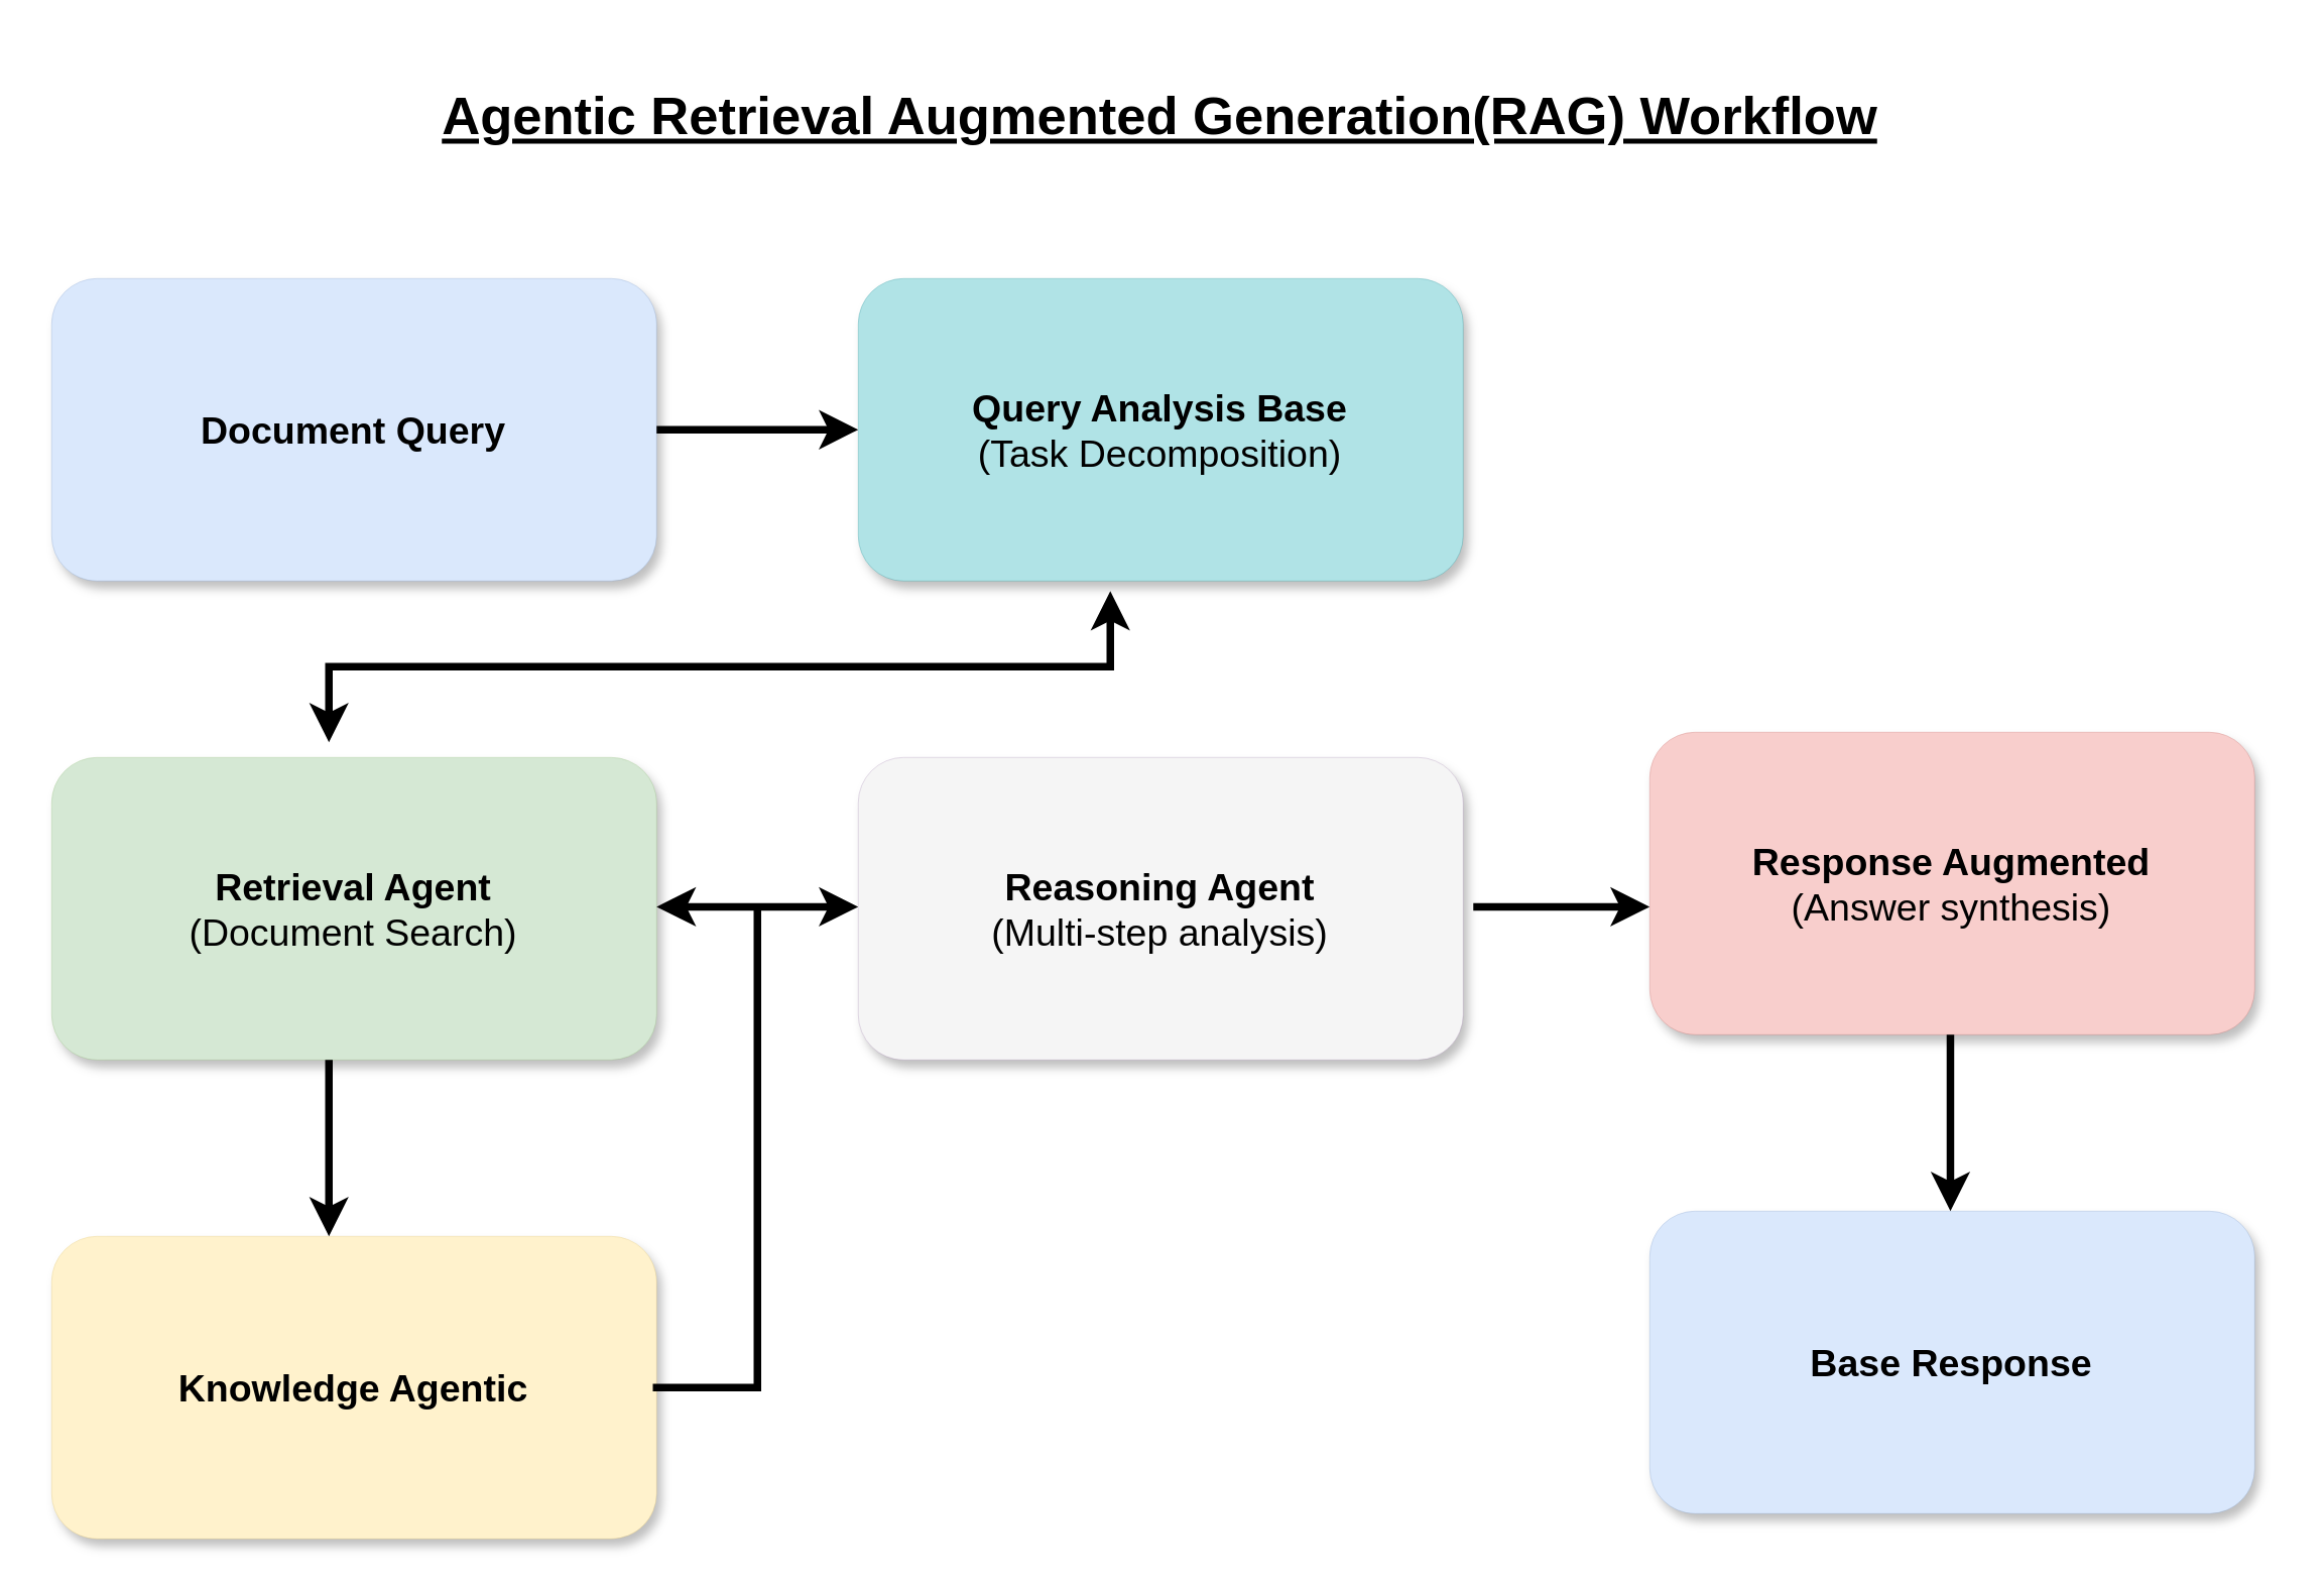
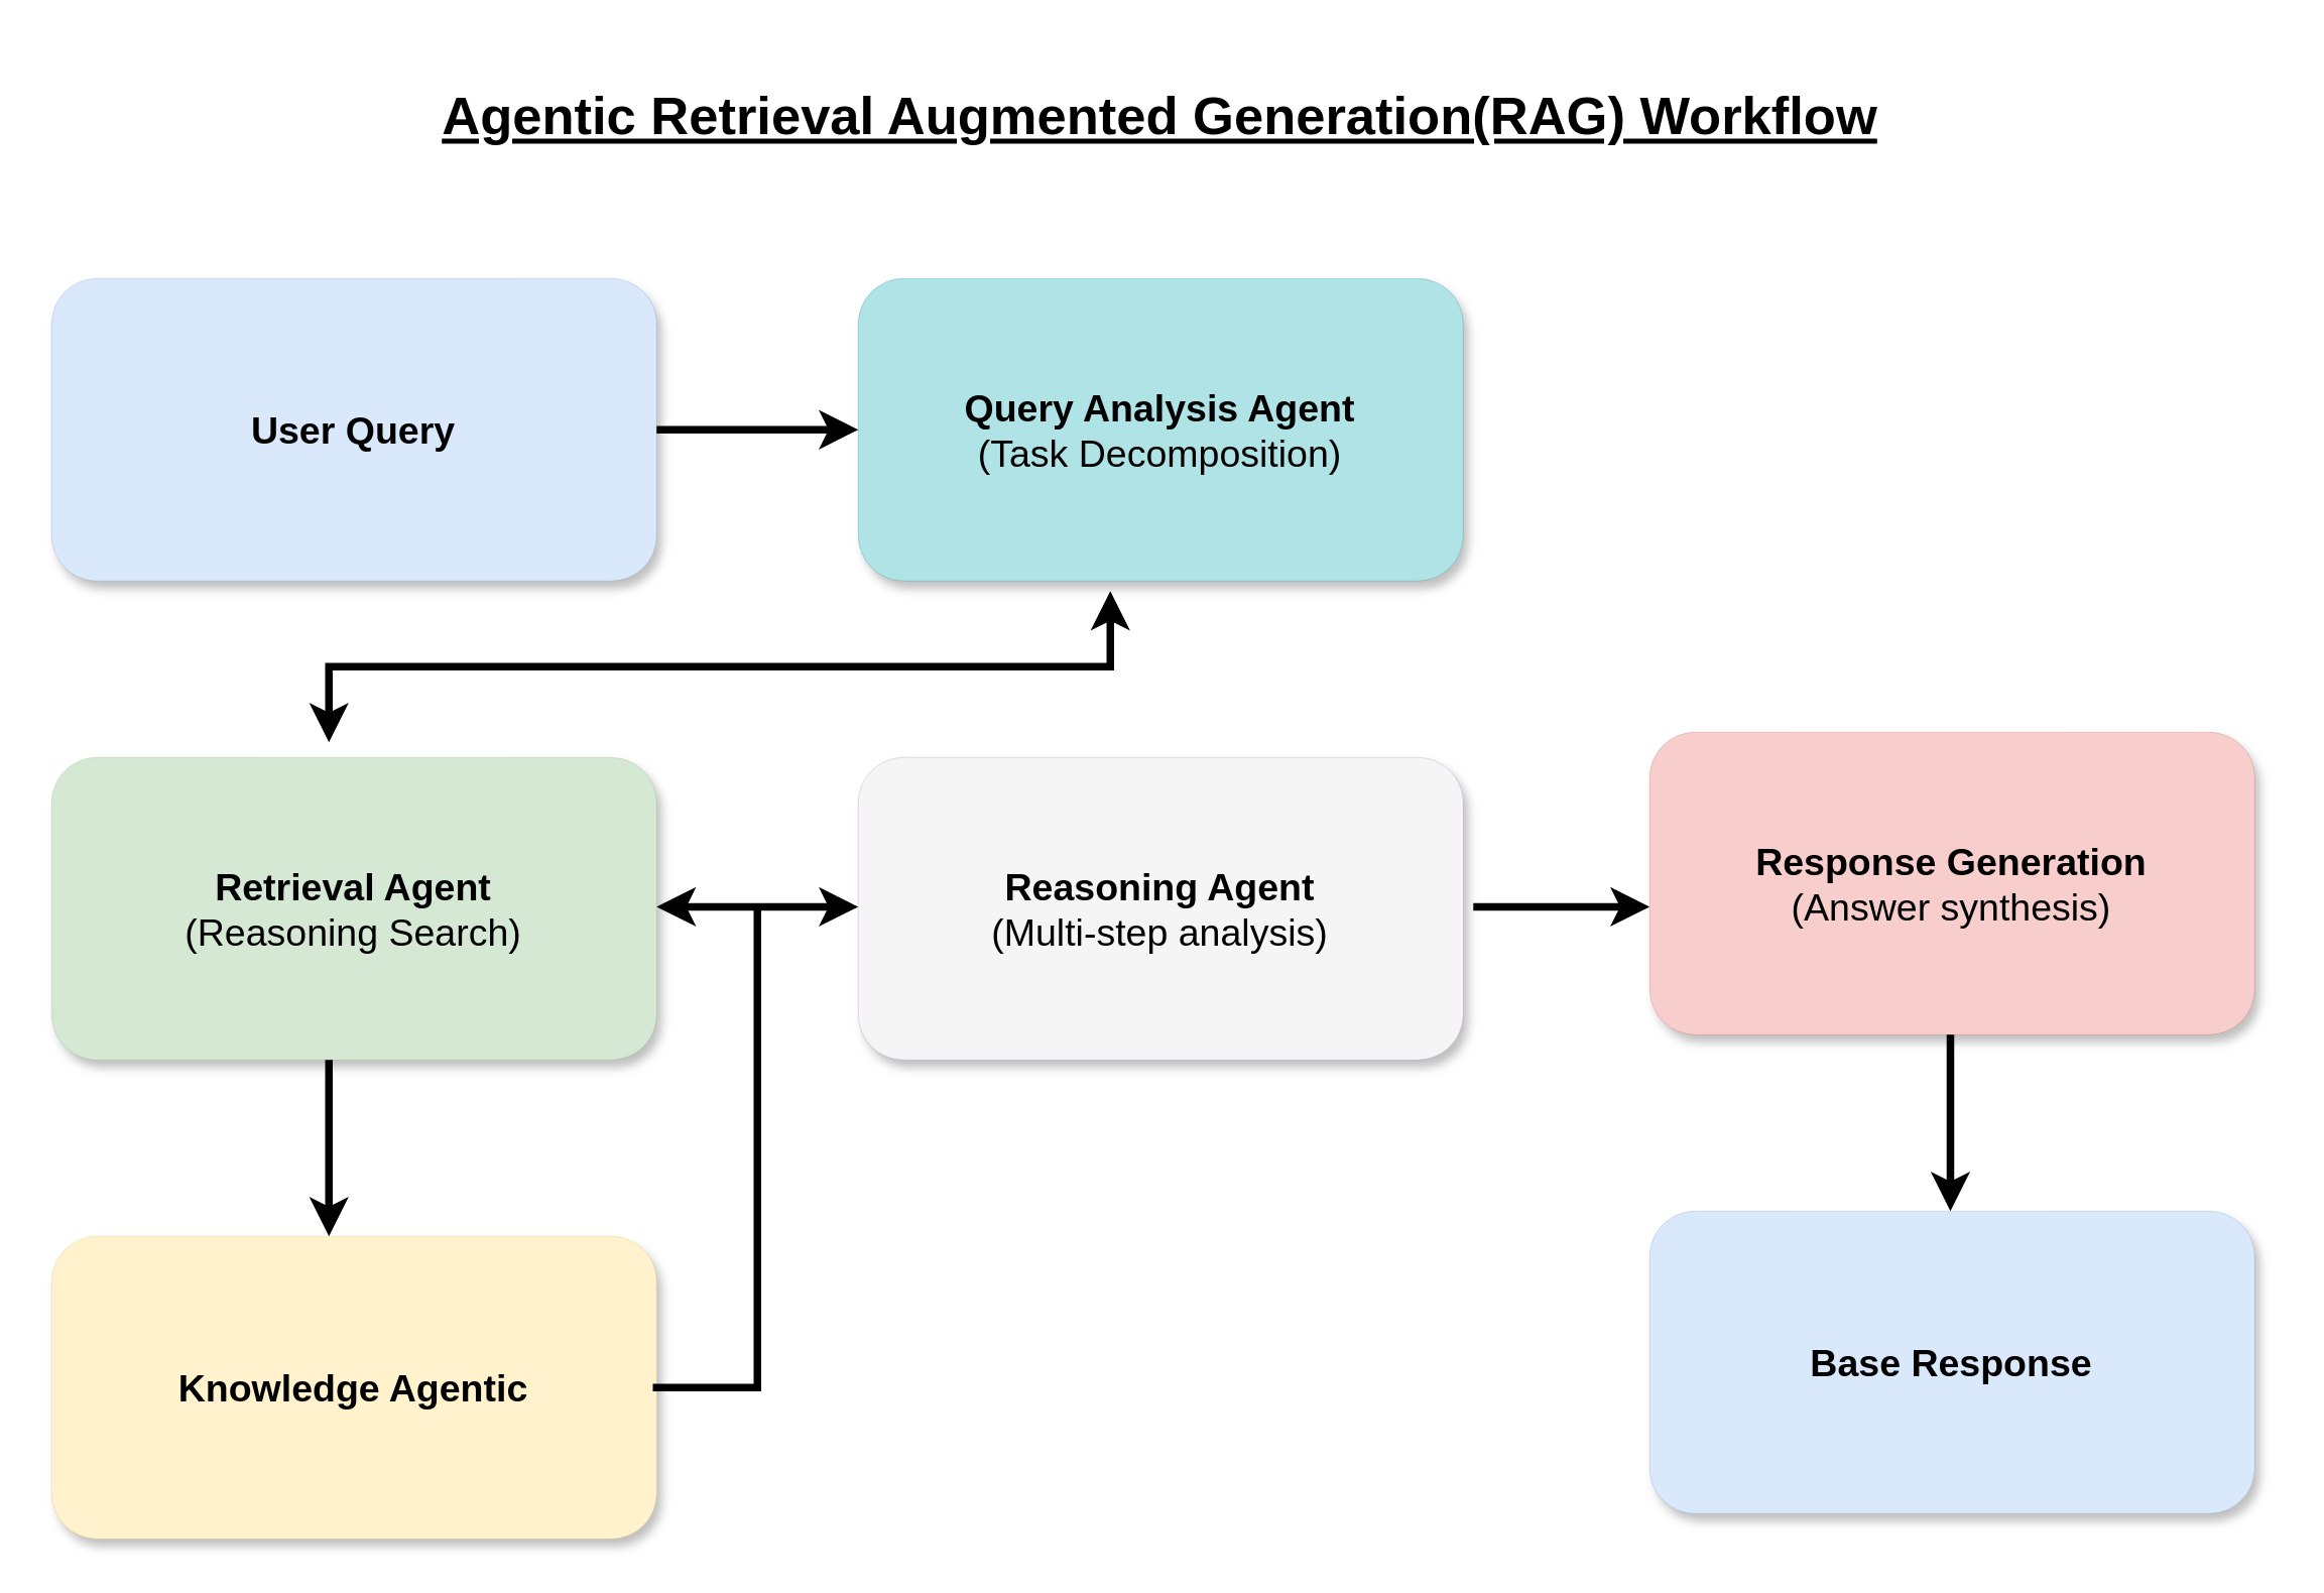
  <mxCell id="0" />
  <mxCell id="1" parent="0" />
- <mxCell id="2" value="&lt;b&gt;&lt;font style=&quot;font-size: 15px;&quot;&gt;Document Query&lt;/font&gt;&lt;/b&gt;" style="rounded=1;whiteSpace=wrap;html=1;fillColor=#dae8fc;strokeColor=#6c8ebf;shadow=1;glass=0;strokeWidth=0;" vertex="1" parent="1"><mxGeometry x="20" width="240" height="120" as="geometry" y="110" /></mxCell>
- <mxCell id="3" value="&lt;b style=&quot;font-size: 15px;&quot;&gt;&lt;font style=&quot;font-size: 15px;&quot;&gt;Query Analysis Base&lt;/font&gt;&lt;/b&gt;&lt;div style=&quot;font-size: 15px;&quot;&gt;&lt;font style=&quot;font-size: 15px;&quot;&gt;(Task Decomposition)&lt;/font&gt;&lt;/div&gt;" style="rounded=1;whiteSpace=wrap;html=1;fillColor=#b0e3e6;strokeColor=#0e8088;shadow=1;strokeWidth=0;" vertex="1" parent="1"><mxGeometry x="340" width="240" height="120" as="geometry" y="110" /></mxCell>
- <mxCell id="4" value="&lt;b style=&quot;font-size: 15px;&quot;&gt;&lt;font style=&quot;font-size: 15px;&quot;&gt;Retrieval Agent&lt;/font&gt;&lt;/b&gt;&lt;div style=&quot;font-size: 15px;&quot;&gt;&lt;font style=&quot;font-size: 15px;&quot;&gt;(Document Search)&lt;/font&gt;&lt;/div&gt;" style="rounded=1;whiteSpace=wrap;html=1;fillColor=#d5e8d4;strokeColor=#82b366;shadow=1;glass=0;strokeWidth=0;" vertex="1" parent="1"><mxGeometry x="20" y="300" width="240" height="120" as="geometry" /></mxCell>
+ <mxCell id="2" value="&lt;b&gt;&lt;font style=&quot;font-size: 15px;&quot;&gt;User Query&lt;/font&gt;&lt;/b&gt;" style="rounded=1;whiteSpace=wrap;html=1;fillColor=#dae8fc;strokeColor=#6c8ebf;shadow=1;glass=0;strokeWidth=0;" vertex="1" parent="1"><mxGeometry x="20" width="240" height="120" as="geometry" y="110" /></mxCell>
+ <mxCell id="3" value="&lt;b style=&quot;font-size: 15px;&quot;&gt;&lt;font style=&quot;font-size: 15px;&quot;&gt;Query Analysis Agent&lt;/font&gt;&lt;/b&gt;&lt;div style=&quot;font-size: 15px;&quot;&gt;&lt;font style=&quot;font-size: 15px;&quot;&gt;(Task Decomposition)&lt;/font&gt;&lt;/div&gt;" style="rounded=1;whiteSpace=wrap;html=1;fillColor=#b0e3e6;strokeColor=#0e8088;shadow=1;strokeWidth=0;" vertex="1" parent="1"><mxGeometry x="340" width="240" height="120" as="geometry" y="110" /></mxCell>
+ <mxCell id="4" value="&lt;b style=&quot;font-size: 15px;&quot;&gt;&lt;font style=&quot;font-size: 15px;&quot;&gt;Retrieval Agent&lt;/font&gt;&lt;/b&gt;&lt;div style=&quot;font-size: 15px;&quot;&gt;&lt;font style=&quot;font-size: 15px;&quot;&gt;(Reasoning Search)&lt;/font&gt;&lt;/div&gt;" style="rounded=1;whiteSpace=wrap;html=1;fillColor=#d5e8d4;strokeColor=#82b366;shadow=1;glass=0;strokeWidth=0;" vertex="1" parent="1"><mxGeometry x="20" y="300" width="240" height="120" as="geometry" /></mxCell>
  <mxCell id="5" value="" style="edgeStyle=orthogonalEdgeStyle;rounded=0;orthogonalLoop=1;jettySize=auto;html=1;strokeWidth=3;" edge="1" parent="1"><mxGeometry relative="1" as="geometry"><mxPoint x="584" y="359.29" as="sourcePoint" /><mxPoint x="654" y="359.29" as="targetPoint" /><Array as="points"><mxPoint x="584" y="359.29" /></Array></mxGeometry></mxCell>
  <mxCell id="6" value="&lt;b style=&quot;font-size: 15px;&quot;&gt;&lt;font style=&quot;font-size: 15px;&quot;&gt;Reasoning Agent&lt;/font&gt;&lt;/b&gt;&lt;div style=&quot;font-size: 15px;&quot;&gt;&lt;font style=&quot;font-size: 15px;&quot;&gt;(Multi-step analysis)&lt;/font&gt;&lt;/div&gt;" style="rounded=1;whiteSpace=wrap;html=1;fillColor=#f5f5f5;strokeColor=#9673a6;shadow=1;glass=0;strokeWidth=0;" vertex="1" parent="1"><mxGeometry x="340" y="300" width="240" height="120" as="geometry" /></mxCell>
- <mxCell id="7" value="&lt;font style=&quot;font-size: 15px;&quot;&gt;&lt;b&gt;Response Augmented&lt;/b&gt;&lt;br&gt;(Answer synthesis)&lt;/font&gt;" style="rounded=1;whiteSpace=wrap;html=1;fillColor=#f8cecc;strokeColor=#b85450;shadow=1;glass=0;strokeWidth=0;" vertex="1" parent="1"><mxGeometry x="654" y="290" width="240" height="120" as="geometry" /></mxCell>
+ <mxCell id="7" value="&lt;font style=&quot;font-size: 15px;&quot;&gt;&lt;b&gt;Response Generation&lt;/b&gt;&lt;br&gt;(Answer synthesis)&lt;/font&gt;" style="rounded=1;whiteSpace=wrap;html=1;fillColor=#f8cecc;strokeColor=#b85450;shadow=1;glass=0;strokeWidth=0;" vertex="1" parent="1"><mxGeometry x="654" y="290" width="240" height="120" as="geometry" /></mxCell>
  <mxCell id="8" value="&lt;b&gt;&lt;font style=&quot;font-size: 15px;&quot;&gt;Knowledge Agentic&lt;/font&gt;&lt;/b&gt;" style="rounded=1;whiteSpace=wrap;html=1;fillColor=#fff2cc;strokeColor=#d6b656;shadow=1;glass=0;strokeWidth=0;" vertex="1" parent="1"><mxGeometry x="20" y="490" width="240" height="120" as="geometry" /></mxCell>
  <mxCell id="9" value="&lt;b&gt;&lt;font style=&quot;font-size: 15px;&quot;&gt;Base Response&lt;/font&gt;&lt;/b&gt;" style="rounded=1;whiteSpace=wrap;html=1;fillColor=#dae8fc;strokeColor=#6c8ebf;shadow=1;glass=0;strokeWidth=0;" vertex="1" parent="1"><mxGeometry x="654" y="480" width="240" height="120" as="geometry" /></mxCell>
  <mxCell id="10" value="" style="endArrow=classic;html=1;rounded=0;strokeWidth=3;" edge="1" parent="1"><mxGeometry width="50" height="50" relative="1" as="geometry"><mxPoint x="773.29" y="410" as="sourcePoint" /><mxPoint x="773.29" y="480" as="targetPoint" /></mxGeometry></mxCell>
  <mxCell id="11" value="" style="endArrow=classic;startArrow=classic;html=1;rounded=0;strokeWidth=3;" edge="1" parent="1"><mxGeometry width="50" height="50" relative="1" as="geometry"><mxPoint x="260" y="359.29" as="sourcePoint" /><mxPoint x="340" y="359.29" as="targetPoint" /></mxGeometry></mxCell>
  <mxCell id="12" value="" style="endArrow=classic;html=1;rounded=0;strokeWidth=3;" edge="1" parent="1"><mxGeometry width="50" height="50" relative="1" as="geometry"><mxPoint x="130" y="420" as="sourcePoint" /><mxPoint x="130" y="490" as="targetPoint" /></mxGeometry></mxCell>
  <mxCell id="13" value="" style="shape=partialRectangle;whiteSpace=wrap;html=1;bottom=0;right=0;fillColor=none;rotation=-180;strokeWidth=3;" vertex="1" parent="1"><mxGeometry x="260" y="360" width="40" height="190" as="geometry" /></mxCell>
  <mxCell id="14" value="" style="edgeStyle=orthogonalEdgeStyle;rounded=0;orthogonalLoop=1;jettySize=auto;html=1;strokeWidth=3;" edge="1" parent="1"><mxGeometry relative="1" as="geometry"><mxPoint x="260" y="170" as="sourcePoint" /><mxPoint x="340" y="170" as="targetPoint" /></mxGeometry></mxCell>
  <mxCell id="15" value="&lt;b&gt;&lt;font style=&quot;font-size: 21px;&quot;&gt;&lt;u&gt;Agentic Retrieval Augmented Generation(RAG) Workflow&lt;/u&gt;&lt;/font&gt;&lt;/b&gt;" style="shape=ext;double=1;rounded=1;whiteSpace=wrap;html=1;strokeWidth=0;opacity=0;" vertex="1" parent="1"><mxGeometry x="20" y="20" width="880" height="50" as="geometry" /></mxCell>
  <mxCell id="16" value="" style="endArrow=classic;startArrow=classic;html=1;rounded=0;strokeWidth=3;" edge="1" parent="1"><mxGeometry width="50" height="50" relative="1" as="geometry"><mxPoint x="130" y="294" as="sourcePoint" /><mxPoint x="440" y="234" as="targetPoint" /><Array as="points"><mxPoint x="130" y="264" /><mxPoint x="440" y="264" /></Array></mxGeometry></mxCell>
